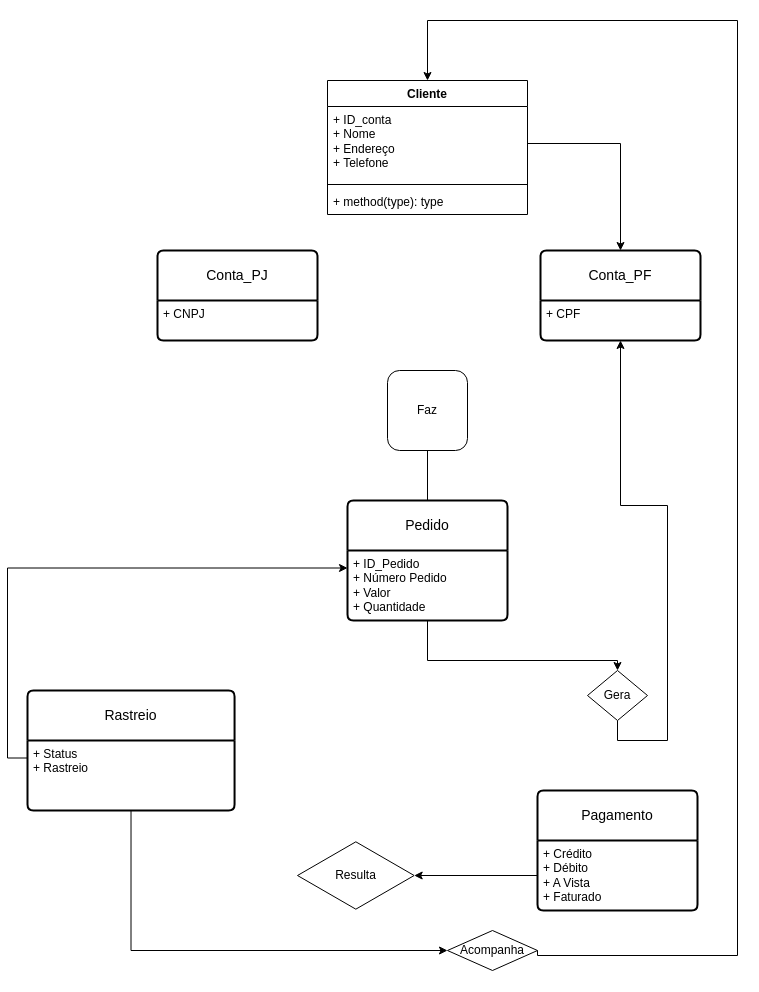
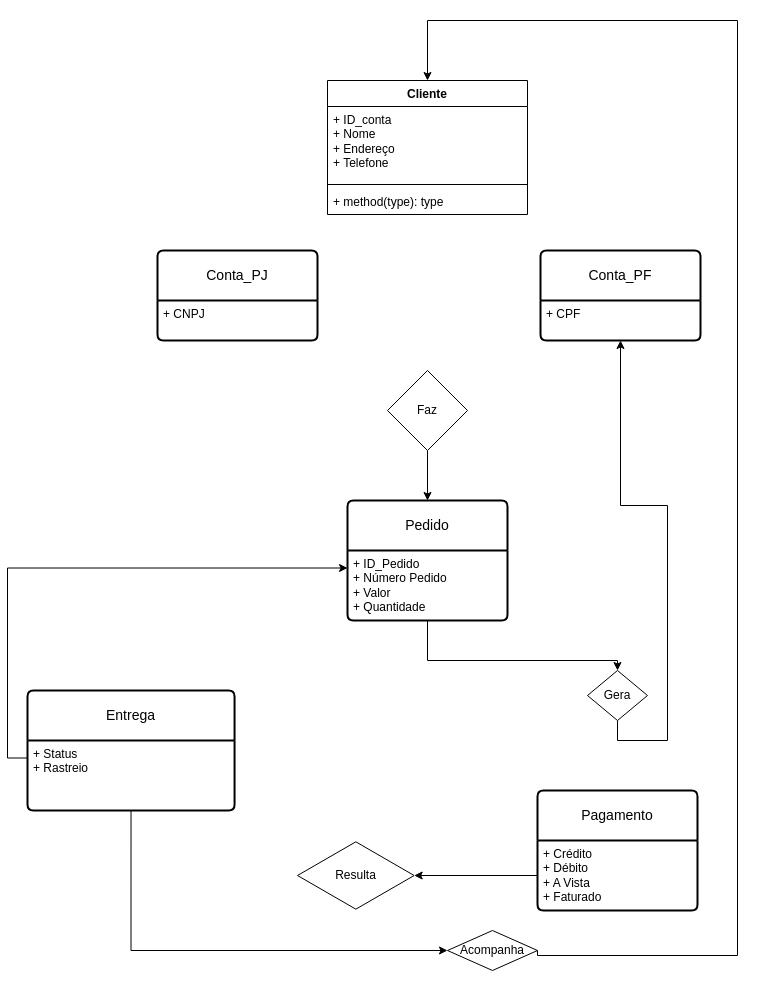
  <mxCell id="0" />
  <mxCell id="1" parent="0" />
  <mxCell id="2" value="Conta_PF" style="swimlane;childLayout=stackLayout;horizontal=1;startSize=50;horizontalStack=0;rounded=1;fontSize=14;fontStyle=0;strokeWidth=2;resizeParent=0;resizeLast=1;shadow=0;dashed=0;align=center;arcSize=4;whiteSpace=wrap;html=1;" vertex="1" parent="1"><mxGeometry x="533" y="250" width="160" height="90" as="geometry" /></mxCell>
  <mxCell id="3" value="&lt;font&gt;+ CPF&lt;/font&gt;&lt;div&gt;&lt;br&gt;&lt;/div&gt;" style="align=left;strokeColor=none;fillColor=none;spacingLeft=4;fontSize=12;verticalAlign=top;resizable=0;rotatable=0;part=1;html=1;" vertex="1" parent="2"><mxGeometry y="50" width="160" height="40" as="geometry" /></mxCell>
  <mxCell id="4" value="Pagamento" style="swimlane;childLayout=stackLayout;horizontal=1;startSize=50;horizontalStack=0;rounded=1;fontSize=14;fontStyle=0;strokeWidth=2;resizeParent=0;resizeLast=1;shadow=0;dashed=0;align=center;arcSize=4;whiteSpace=wrap;html=1;" vertex="1" parent="1"><mxGeometry x="530" y="790" width="160" height="120" as="geometry" /></mxCell>
  <mxCell id="5" value="&lt;font&gt;&lt;font&gt;+ Crédito&lt;/font&gt;&lt;br&gt;&lt;font&gt;+ Débito&lt;/font&gt;&lt;br&gt;&lt;font&gt;+ A Vista&lt;/font&gt;&lt;/font&gt;&lt;div&gt;&lt;font&gt;&lt;font&gt;+&amp;nbsp;&lt;/font&gt;&lt;/font&gt;&lt;span style=&quot;background-color: initial;&quot;&gt;Faturado&lt;/span&gt;&lt;/div&gt;" style="align=left;strokeColor=none;fillColor=none;spacingLeft=4;fontSize=12;verticalAlign=top;resizable=0;rotatable=0;part=1;html=1;" vertex="1" parent="4"><mxGeometry y="50" width="160" height="70" as="geometry" /></mxCell>
  <mxCell id="6" value="Conta_PJ" style="swimlane;childLayout=stackLayout;horizontal=1;startSize=50;horizontalStack=0;rounded=1;fontSize=14;fontStyle=0;strokeWidth=2;resizeParent=0;resizeLast=1;shadow=0;dashed=0;align=center;arcSize=4;whiteSpace=wrap;html=1;" vertex="1" parent="1"><mxGeometry x="150" y="250" width="160" height="90" as="geometry" /></mxCell>
  <mxCell id="7" value="&lt;font&gt;+ CNPJ&lt;/font&gt;" style="align=left;strokeColor=none;fillColor=none;spacingLeft=4;fontSize=12;verticalAlign=top;resizable=0;rotatable=0;part=1;html=1;" vertex="1" parent="6"><mxGeometry y="50" width="160" height="40" as="geometry" /></mxCell>
  <mxCell id="8" style="edgeStyle=orthogonalEdgeStyle;rounded=0;orthogonalLoop=1;jettySize=auto;html=1;exitX=0.5;exitY=1;exitDx=0;exitDy=0;" edge="1" parent="1" source="9" target="3"><mxGeometry relative="1" as="geometry" /></mxCell>
  <mxCell id="9" value="Gera" style="shape=rhombus;html=1;dashed=0;whiteSpace=wrap;perimeter=rhombusPerimeter;" vertex="1" parent="1"><mxGeometry x="580" y="670" width="60" height="50" as="geometry" /></mxCell>
  <mxCell id="10" value="Pedido" style="swimlane;childLayout=stackLayout;horizontal=1;startSize=50;horizontalStack=0;rounded=1;fontSize=14;fontStyle=0;strokeWidth=2;resizeParent=0;resizeLast=1;shadow=0;dashed=0;align=center;arcSize=4;whiteSpace=wrap;html=1;" vertex="1" parent="1"><mxGeometry x="340" y="500" width="160" height="120" as="geometry" /></mxCell>
  <mxCell id="11" value="&lt;div&gt;&lt;font&gt;+ ID_Pedido&lt;/font&gt;&lt;/div&gt;&lt;font&gt;+ Número Pedido&lt;/font&gt;&lt;br&gt;&lt;font&gt;+ Valor&lt;/font&gt;&lt;br&gt;&lt;font&gt;+ Quantidade&lt;/font&gt;" style="align=left;strokeColor=none;fillColor=none;spacingLeft=4;fontSize=12;verticalAlign=top;resizable=0;rotatable=0;part=1;html=1;" vertex="1" parent="10"><mxGeometry y="50" width="160" height="70" as="geometry" /></mxCell>
  <mxCell id="12" style="edgeStyle=orthogonalEdgeStyle;rounded=0;orthogonalLoop=1;jettySize=auto;html=1;exitX=1;exitY=0.5;exitDx=0;exitDy=0;entryX=0.5;entryY=0;entryDx=0;entryDy=0;" edge="1" parent="1" source="13" target="16"><mxGeometry relative="1" as="geometry"><Array as="points"><mxPoint x="730" y="955" /><mxPoint x="730" y="20" /><mxPoint x="420" y="20" /></Array></mxGeometry></mxCell>
  <mxCell id="13" value="Acompanha" style="shape=rhombus;html=1;dashed=0;whiteSpace=wrap;perimeter=rhombusPerimeter;" vertex="1" parent="1"><mxGeometry x="440" y="930" width="90" height="40" as="geometry" /></mxCell>
- <mxCell id="14" value="Rastreio" style="swimlane;childLayout=stackLayout;horizontal=1;startSize=50;horizontalStack=0;rounded=1;fontSize=14;fontStyle=0;strokeWidth=2;resizeParent=0;resizeLast=1;shadow=0;dashed=0;align=center;arcSize=4;whiteSpace=wrap;html=1;" vertex="1" parent="1"><mxGeometry x="20" y="690" width="207.06" height="120" as="geometry" /></mxCell>
+ <mxCell id="14" value="Entrega" style="swimlane;childLayout=stackLayout;horizontal=1;startSize=50;horizontalStack=0;rounded=1;fontSize=14;fontStyle=0;strokeWidth=2;resizeParent=0;resizeLast=1;shadow=0;dashed=0;align=center;arcSize=4;whiteSpace=wrap;html=1;" vertex="1" parent="1"><mxGeometry x="20" y="690" width="207.06" height="120" as="geometry" /></mxCell>
  <mxCell id="15" value="&lt;font&gt;+ Status&lt;/font&gt;&lt;div&gt;&lt;font&gt;+ Rastreio&lt;/font&gt;&lt;/div&gt;&lt;div&gt;&lt;font&gt;&lt;br&gt;&lt;/font&gt;&lt;/div&gt;" style="align=left;strokeColor=none;fillColor=none;spacingLeft=4;fontSize=12;verticalAlign=top;resizable=0;rotatable=0;part=1;html=1;" vertex="1" parent="14"><mxGeometry y="50" width="207.06" height="70" as="geometry" /></mxCell>
  <mxCell id="16" value="Cliente" style="swimlane;fontStyle=1;align=center;verticalAlign=top;childLayout=stackLayout;horizontal=1;startSize=26;horizontalStack=0;resizeParent=1;resizeParentMax=0;resizeLast=0;collapsible=1;marginBottom=0;whiteSpace=wrap;html=1;" vertex="1" parent="1"><mxGeometry x="320" y="80" width="200" height="134" as="geometry"><mxRectangle x="50" y="310" width="80" height="30" as="alternateBounds" /></mxGeometry></mxCell>
  <mxCell id="17" value="&lt;div&gt;&lt;font&gt;+ ID_conta&lt;/font&gt;&lt;/div&gt;&lt;font&gt;+ Nome&lt;/font&gt;&lt;div&gt;+ Endereço&lt;/div&gt;&lt;div&gt;+ Telefone&lt;/div&gt;" style="text;strokeColor=none;fillColor=none;align=left;verticalAlign=top;spacingLeft=4;spacingRight=4;overflow=hidden;rotatable=0;points=[[0,0.5],[1,0.5]];portConstraint=eastwest;whiteSpace=wrap;html=1;" vertex="1" parent="16"><mxGeometry y="26" width="200" height="74" as="geometry" /></mxCell>
  <mxCell id="18" value="" style="line;strokeWidth=1;fillColor=none;align=left;verticalAlign=middle;spacingTop=-1;spacingLeft=3;spacingRight=3;rotatable=0;labelPosition=right;points=[];portConstraint=eastwest;strokeColor=inherit;" vertex="1" parent="16"><mxGeometry y="100" width="200" height="8" as="geometry" /></mxCell>
  <mxCell id="19" value="+ method(type): type" style="text;strokeColor=none;fillColor=none;align=left;verticalAlign=top;spacingLeft=4;spacingRight=4;overflow=hidden;rotatable=0;points=[[0,0.5],[1,0.5]];portConstraint=eastwest;whiteSpace=wrap;html=1;" vertex="1" parent="16"><mxGeometry y="108" width="200" height="26" as="geometry" /></mxCell>
- <mxCell id="20" style="edgeStyle=orthogonalEdgeStyle;rounded=0;orthogonalLoop=1;jettySize=auto;html=1;exitX=0.5;exitY=1;exitDx=0;exitDy=0;entryX=0.5;entryY=0;entryDx=0;entryDy=0;endArrow=none;" edge="1" parent="1" source="21" target="10"><mxGeometry relative="1" as="geometry" /></mxCell>
- <mxCell id="21" value="Faz" style="whiteSpace=wrap;html=1;rounded=1;" vertex="1" parent="1"><mxGeometry x="380" y="370" width="80" height="80" as="geometry" /></mxCell>
+ <mxCell id="20" style="edgeStyle=orthogonalEdgeStyle;rounded=0;orthogonalLoop=1;jettySize=auto;html=1;exitX=0.5;exitY=1;exitDx=0;exitDy=0;entryX=0.5;entryY=0;entryDx=0;entryDy=0;" edge="1" parent="1" source="21" target="10"><mxGeometry relative="1" as="geometry" /></mxCell>
+ <mxCell id="21" value="Faz" style="rhombus;whiteSpace=wrap;html=1;" vertex="1" parent="1"><mxGeometry x="380" y="370" width="80" height="80" as="geometry" /></mxCell>
  <mxCell id="22" style="edgeStyle=orthogonalEdgeStyle;rounded=0;orthogonalLoop=1;jettySize=auto;html=1;exitX=0.5;exitY=1;exitDx=0;exitDy=0;entryX=0.5;entryY=0;entryDx=0;entryDy=0;" edge="1" parent="1" source="11" target="9"><mxGeometry relative="1" as="geometry"><Array as="points"><mxPoint x="420" y="660" /><mxPoint x="610" y="660" /></Array></mxGeometry></mxCell>
- <mxCell id="23" style="edgeStyle=orthogonalEdgeStyle;rounded=0;orthogonalLoop=1;jettySize=auto;html=1;exitX=1;exitY=0.5;exitDx=0;exitDy=0;entryX=0.5;entryY=0;entryDx=0;entryDy=0;" edge="1" parent="1" source="17" target="2"><mxGeometry relative="1" as="geometry" /></mxCell>
  <mxCell id="24" style="edgeStyle=orthogonalEdgeStyle;rounded=0;orthogonalLoop=1;jettySize=auto;html=1;exitX=0.5;exitY=1;exitDx=0;exitDy=0;entryX=0;entryY=0.5;entryDx=0;entryDy=0;" edge="1" parent="1" source="15" target="13"><mxGeometry relative="1" as="geometry" /></mxCell>
  <mxCell id="25" style="edgeStyle=orthogonalEdgeStyle;rounded=0;orthogonalLoop=1;jettySize=auto;html=1;exitX=0;exitY=0.25;exitDx=0;exitDy=0;entryX=0;entryY=0.25;entryDx=0;entryDy=0;" edge="1" parent="1" source="15" target="11"><mxGeometry relative="1" as="geometry" /></mxCell>
  <mxCell id="26" value="Resulta" style="html=1;whiteSpace=wrap;aspect=fixed;shape=isoRectangle;" vertex="1" parent="1"><mxGeometry x="290" y="840" width="116.67" height="70" as="geometry" /></mxCell>
  <mxCell id="27" style="edgeStyle=orthogonalEdgeStyle;rounded=0;orthogonalLoop=1;jettySize=auto;html=1;exitX=0;exitY=0.5;exitDx=0;exitDy=0;" edge="1" parent="1" source="5" target="26"><mxGeometry relative="1" as="geometry" /></mxCell>
